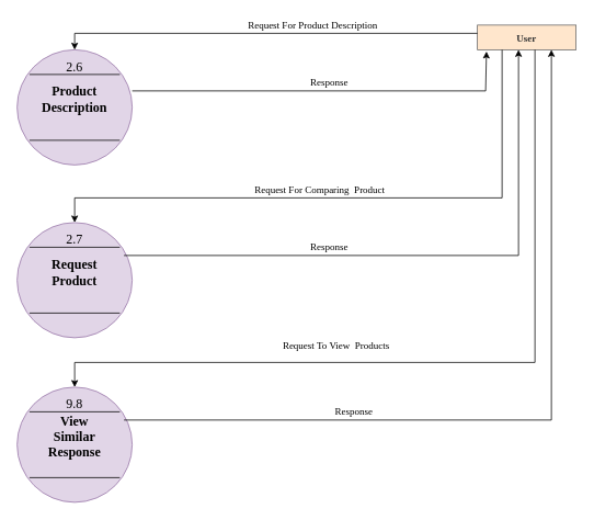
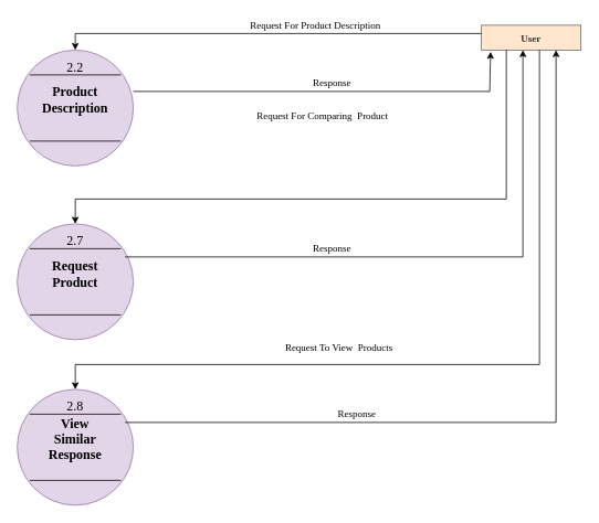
  <mxCell id="0" />
  <mxCell id="1" parent="0" />
  <mxCell id="2" value="" style="ellipse;whiteSpace=wrap;html=1;aspect=fixed;fillColor=#e1d5e7;strokeColor=#9673a6;" parent="1" vertex="1"><mxGeometry x="20" y="60" width="140" height="140" as="geometry" /></mxCell>
  <mxCell id="3" value="" style="endArrow=none;html=1;" parent="1" edge="1"><mxGeometry width="50" height="50" relative="1" as="geometry"><mxPoint x="35" y="90" as="sourcePoint" /><mxPoint x="145" y="90" as="targetPoint" /></mxGeometry></mxCell>
  <mxCell id="4" value="" style="endArrow=none;html=1;" parent="1" edge="1"><mxGeometry width="50" height="50" relative="1" as="geometry"><mxPoint x="35" y="170" as="sourcePoint" /><mxPoint x="145" y="170" as="targetPoint" /></mxGeometry></mxCell>
- <mxCell id="5" value="2.6" style="text;html=1;strokeColor=none;fillColor=none;align=center;verticalAlign=middle;whiteSpace=wrap;rounded=0;fontSize=16;fontFamily=Lucida Console;" parent="1" vertex="1"><mxGeometry x="70" y="70" width="40" height="20" as="geometry" /></mxCell>
+ <mxCell id="5" value="2.2" style="text;html=1;strokeColor=none;fillColor=none;align=center;verticalAlign=middle;whiteSpace=wrap;rounded=0;fontSize=16;fontFamily=Lucida Console;" parent="1" vertex="1"><mxGeometry x="70" y="70" width="40" height="20" as="geometry" /></mxCell>
  <mxCell id="6" value="Product&lt;br&gt;Description" style="text;html=1;strokeColor=none;fillColor=none;align=center;verticalAlign=middle;whiteSpace=wrap;rounded=0;fontFamily=Lucida Console;fontSize=16;fontStyle=1" parent="1" vertex="1"><mxGeometry x="70" y="110" width="40" height="20" as="geometry" /></mxCell>
  <mxCell id="7" value="&lt;font style=&quot;font-size: 12px&quot;&gt;&lt;b&gt;User&lt;/b&gt;&lt;/font&gt;" style="rounded=0;whiteSpace=wrap;html=1;fontFamily=Lucida Console;fontSize=16;fillColor=#ffe6cc;strokeColor=#666666;fontColor=#333333;" parent="1" vertex="1"><mxGeometry x="580" y="30" width="120" height="30" as="geometry" /></mxCell>
  <mxCell id="8" value="" style="endArrow=none;html=1;fontFamily=Lucida Console;fontSize=16;" parent="1" edge="1"><mxGeometry width="50" height="50" relative="1" as="geometry"><mxPoint x="90" y="40" as="sourcePoint" /><mxPoint x="580" y="40" as="targetPoint" /></mxGeometry></mxCell>
  <mxCell id="9" value="" style="endArrow=classic;html=1;fontFamily=Lucida Console;fontSize=16;entryX=0.5;entryY=0;entryDx=0;entryDy=0;" parent="1" target="2" edge="1"><mxGeometry width="50" height="50" relative="1" as="geometry"><mxPoint x="90" y="40" as="sourcePoint" /><mxPoint x="140" y="-10" as="targetPoint" /></mxGeometry></mxCell>
  <mxCell id="10" value="" style="endArrow=none;html=1;fontFamily=Lucida Console;fontSize=16;" parent="1" edge="1"><mxGeometry width="50" height="50" relative="1" as="geometry"><mxPoint x="160" y="110" as="sourcePoint" /><mxPoint x="590" y="110" as="targetPoint" /></mxGeometry></mxCell>
  <mxCell id="11" value="" style="endArrow=classic;html=1;fontFamily=Lucida Console;fontSize=16;entryX=0.092;entryY=1.067;entryDx=0;entryDy=0;entryPerimeter=0;" parent="1" target="7" edge="1"><mxGeometry width="50" height="50" relative="1" as="geometry"><mxPoint x="590" y="110" as="sourcePoint" /><mxPoint x="640" y="60" as="targetPoint" /></mxGeometry></mxCell>
  <mxCell id="12" value="Request For Product Description" style="text;html=1;strokeColor=none;fillColor=none;align=center;verticalAlign=middle;whiteSpace=wrap;rounded=0;fontFamily=Lucida Console;fontSize=12;" parent="1" vertex="1"><mxGeometry x="210" y="20" width="340" height="20" as="geometry" /></mxCell>
  <mxCell id="13" value="Response" style="text;html=1;strokeColor=none;fillColor=none;align=center;verticalAlign=middle;whiteSpace=wrap;rounded=0;fontFamily=Lucida Console;fontSize=12;" parent="1" vertex="1"><mxGeometry x="380" y="90" width="40" height="20" as="geometry" /></mxCell>
  <mxCell id="14" value="" style="ellipse;whiteSpace=wrap;html=1;aspect=fixed;fillColor=#e1d5e7;strokeColor=#9673a6;" parent="1" vertex="1"><mxGeometry x="20" y="270" width="140" height="140" as="geometry" /></mxCell>
  <mxCell id="15" value="" style="endArrow=none;html=1;" parent="1" edge="1"><mxGeometry width="50" height="50" relative="1" as="geometry"><mxPoint x="35" y="300" as="sourcePoint" /><mxPoint x="145" y="300" as="targetPoint" /></mxGeometry></mxCell>
  <mxCell id="16" value="" style="endArrow=none;html=1;" parent="1" edge="1"><mxGeometry width="50" height="50" relative="1" as="geometry"><mxPoint x="35" y="380" as="sourcePoint" /><mxPoint x="145" y="380" as="targetPoint" /></mxGeometry></mxCell>
  <mxCell id="17" value="2.7" style="text;html=1;strokeColor=none;fillColor=none;align=center;verticalAlign=middle;whiteSpace=wrap;rounded=0;fontSize=16;fontFamily=Lucida Console;" parent="1" vertex="1"><mxGeometry x="70" y="280" width="40" height="20" as="geometry" /></mxCell>
  <mxCell id="18" value="Request&lt;br&gt;Product" style="text;html=1;strokeColor=none;fillColor=none;align=center;verticalAlign=middle;whiteSpace=wrap;rounded=0;fontFamily=Lucida Console;fontSize=16;fontStyle=1" parent="1" vertex="1"><mxGeometry x="70" y="320" width="40" height="20" as="geometry" /></mxCell>
  <mxCell id="19" value="" style="endArrow=none;html=1;fontFamily=Lucida Console;fontSize=12;" parent="1" edge="1"><mxGeometry width="50" height="50" relative="1" as="geometry"><mxPoint x="610" y="240" as="sourcePoint" /><mxPoint x="610" y="60" as="targetPoint" /></mxGeometry></mxCell>
  <mxCell id="20" value="" style="endArrow=none;html=1;fontFamily=Lucida Console;fontSize=12;" parent="1" edge="1"><mxGeometry width="50" height="50" relative="1" as="geometry"><mxPoint x="90" y="240" as="sourcePoint" /><mxPoint x="610" y="240" as="targetPoint" /></mxGeometry></mxCell>
  <mxCell id="21" value="" style="endArrow=classic;html=1;fontFamily=Lucida Console;fontSize=12;entryX=0.5;entryY=0;entryDx=0;entryDy=0;" parent="1" target="14" edge="1"><mxGeometry width="50" height="50" relative="1" as="geometry"><mxPoint x="90" y="240" as="sourcePoint" /><mxPoint x="140" y="190" as="targetPoint" /></mxGeometry></mxCell>
  <mxCell id="22" value="" style="endArrow=none;html=1;fontFamily=Lucida Console;fontSize=12;" parent="1" edge="1"><mxGeometry width="50" height="50" relative="1" as="geometry"><mxPoint x="150" y="310" as="sourcePoint" /><mxPoint x="630" y="310" as="targetPoint" /></mxGeometry></mxCell>
  <mxCell id="23" value="" style="endArrow=classic;html=1;fontFamily=Lucida Console;fontSize=12;entryX=0.5;entryY=0;entryDx=0;entryDy=0;" parent="1" target="27" edge="1"><mxGeometry width="50" height="50" relative="1" as="geometry"><mxPoint x="90" y="440" as="sourcePoint" /><mxPoint x="140" y="390" as="targetPoint" /></mxGeometry></mxCell>
  <mxCell id="24" value="" style="endArrow=classic;html=1;fontFamily=Lucida Console;fontSize=12;entryX=0.417;entryY=1;entryDx=0;entryDy=0;entryPerimeter=0;" parent="1" target="7" edge="1"><mxGeometry width="50" height="50" relative="1" as="geometry"><mxPoint x="630" y="310" as="sourcePoint" /><mxPoint x="680" y="260" as="targetPoint" /></mxGeometry></mxCell>
- <mxCell id="25" value="Request For Comparing&amp;nbsp; Product&amp;nbsp;" style="text;html=1;strokeColor=none;fillColor=none;align=center;verticalAlign=middle;whiteSpace=wrap;rounded=0;fontFamily=Lucida Console;fontSize=12;" parent="1" vertex="1"><mxGeometry x="220" y="220" width="340" height="20" as="geometry" /></mxCell>
+ <mxCell id="25" value="Request For Comparing&amp;nbsp; Product&amp;nbsp;" style="text;html=1;strokeColor=none;fillColor=none;align=center;verticalAlign=middle;whiteSpace=wrap;rounded=0;fontFamily=Lucida Console;fontSize=12;" parent="1" vertex="1"><mxGeometry x="220" y="130" width="340" height="20" as="geometry" /></mxCell>
  <mxCell id="26" value="Response" style="text;html=1;strokeColor=none;fillColor=none;align=center;verticalAlign=middle;whiteSpace=wrap;rounded=0;fontFamily=Lucida Console;fontSize=12;" parent="1" vertex="1"><mxGeometry x="380" y="290" width="40" height="20" as="geometry" /></mxCell>
  <mxCell id="27" value="" style="ellipse;whiteSpace=wrap;html=1;aspect=fixed;fillColor=#e1d5e7;strokeColor=#9673a6;" parent="1" vertex="1"><mxGeometry x="20" y="470" width="140" height="140" as="geometry" /></mxCell>
  <mxCell id="28" value="" style="endArrow=none;html=1;" parent="1" edge="1"><mxGeometry width="50" height="50" relative="1" as="geometry"><mxPoint x="35" y="500" as="sourcePoint" /><mxPoint x="145" y="500" as="targetPoint" /></mxGeometry></mxCell>
  <mxCell id="29" value="" style="endArrow=none;html=1;" parent="1" edge="1"><mxGeometry width="50" height="50" relative="1" as="geometry"><mxPoint x="35" y="580" as="sourcePoint" /><mxPoint x="145" y="580" as="targetPoint" /></mxGeometry></mxCell>
- <mxCell id="30" value="9.8" style="text;html=1;strokeColor=none;fillColor=none;align=center;verticalAlign=middle;whiteSpace=wrap;rounded=0;fontSize=16;fontFamily=Lucida Console;" parent="1" vertex="1"><mxGeometry x="70" y="480" width="40" height="20" as="geometry" /></mxCell>
+ <mxCell id="30" value="2.8" style="text;html=1;strokeColor=none;fillColor=none;align=center;verticalAlign=middle;whiteSpace=wrap;rounded=0;fontSize=16;fontFamily=Lucida Console;" parent="1" vertex="1"><mxGeometry x="70" y="480" width="40" height="20" as="geometry" /></mxCell>
  <mxCell id="31" value="View&lt;br&gt;Similar&lt;br&gt;Response" style="text;html=1;strokeColor=none;fillColor=none;align=center;verticalAlign=middle;whiteSpace=wrap;rounded=0;fontFamily=Lucida Console;fontSize=16;fontStyle=1" parent="1" vertex="1"><mxGeometry x="70" y="520" width="40" height="20" as="geometry" /></mxCell>
  <mxCell id="32" value="" style="endArrow=none;html=1;fontFamily=Lucida Console;fontSize=12;" parent="1" edge="1"><mxGeometry width="50" height="50" relative="1" as="geometry"><mxPoint x="650" y="440" as="sourcePoint" /><mxPoint x="650" y="60" as="targetPoint" /></mxGeometry></mxCell>
  <mxCell id="33" value="" style="endArrow=none;html=1;fontFamily=Lucida Console;fontSize=12;" parent="1" edge="1"><mxGeometry width="50" height="50" relative="1" as="geometry"><mxPoint x="90" y="440" as="sourcePoint" /><mxPoint x="650" y="440" as="targetPoint" /></mxGeometry></mxCell>
  <mxCell id="34" value="" style="endArrow=none;html=1;fontFamily=Lucida Console;fontSize=12;" parent="1" edge="1"><mxGeometry width="50" height="50" relative="1" as="geometry"><mxPoint x="150" y="510" as="sourcePoint" /><mxPoint x="670" y="510" as="targetPoint" /></mxGeometry></mxCell>
  <mxCell id="35" value="" style="endArrow=classic;html=1;fontFamily=Lucida Console;fontSize=12;entryX=0.75;entryY=1;entryDx=0;entryDy=0;" parent="1" target="7" edge="1"><mxGeometry width="50" height="50" relative="1" as="geometry"><mxPoint x="670" y="510" as="sourcePoint" /><mxPoint x="670" y="340" as="targetPoint" /></mxGeometry></mxCell>
  <mxCell id="36" value="Request To View&amp;nbsp; Products&amp;nbsp;" style="text;html=1;strokeColor=none;fillColor=none;align=center;verticalAlign=middle;whiteSpace=wrap;rounded=0;fontFamily=Lucida Console;fontSize=12;" parent="1" vertex="1"><mxGeometry x="240" y="410" width="340" height="20" as="geometry" /></mxCell>
  <mxCell id="37" value="Response" style="text;html=1;strokeColor=none;fillColor=none;align=center;verticalAlign=middle;whiteSpace=wrap;rounded=0;fontFamily=Lucida Console;fontSize=12;" parent="1" vertex="1"><mxGeometry x="410" y="490" width="40" height="20" as="geometry" /></mxCell>
